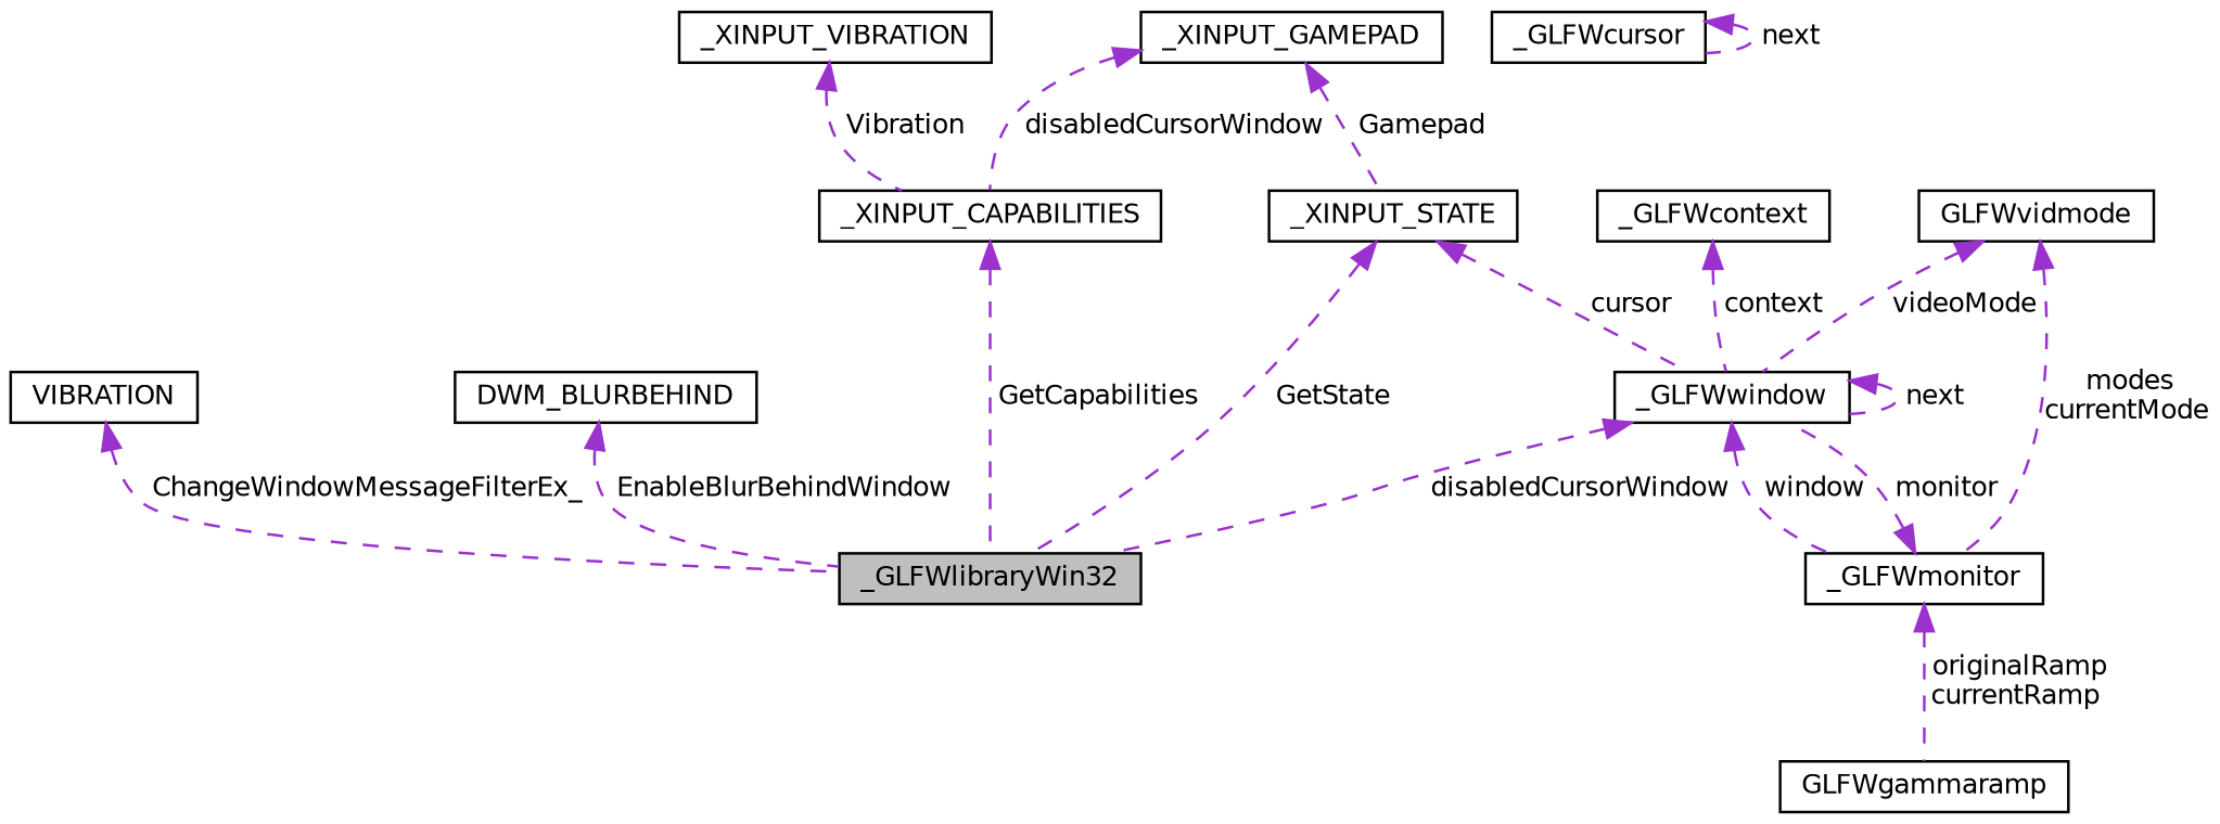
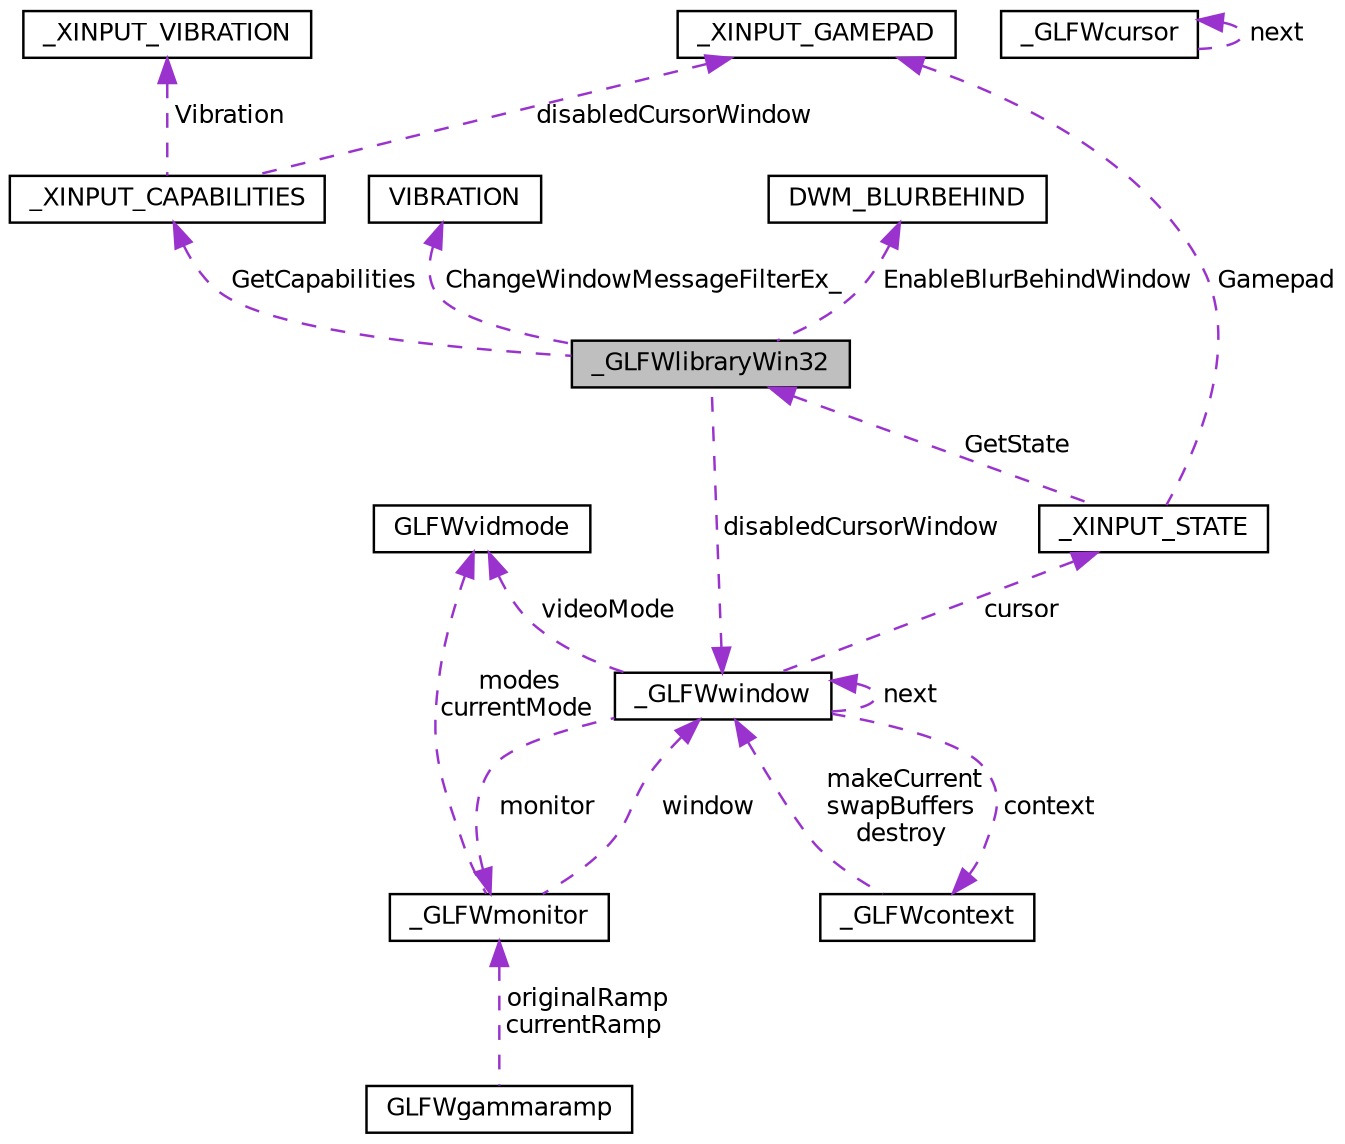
  digraph {
    node [color=black fillcolor=white fontname=Helvetica fontsize=10 shape=record style=filled]
    edge [color=darkorchid3 dir=back fontname=Helvetica fontsize=10 labelfontname=Helvetica labelfontsize=10 style=dashed]
    n1 [fillcolor=grey75 fontcolor=black height=0.2 label=_GLFWlibraryWin32 width=0.4]
    n2 [height=0.2 label=_XINPUT_CAPABILITIES width=0.4]
    n3 [height=0.2 label=_XINPUT_GAMEPAD width=0.4]
    n4 [height=0.2 label=_XINPUT_STATE width=0.4]
    n5 [height=0.2 label=_GLFWwindow width=0.4]
    n6 [height=0.2 label=_XINPUT_VIBRATION width=0.4]
    n7 [height=0.2 label=_GLFWcontext width=0.4]
    n8 [height=0.2 label=_GLFWmonitor width=0.4]
    n9 [height=0.2 label=GLFWgammaramp width=0.4]
    n10 [height=0.2 label=GLFWvidmode width=0.4]
    n11 [height=0.2 label=_GLFWcursor width=0.4]
    n12 [height=0.2 label=VIBRATION width=0.4]
    n13 [height=0.2 label=DWM_BLURBEHIND width=0.4]
    n2 -> n1 [label=" GetCapabilities"]
    n3 -> n2 [label=" disabledCursorWindow"]
    n3 -> n4 [label=" Gamepad"]
-   n4 -> n1 [label=" GetState"]
+   n1 -> n4 [label=" GetState"]
    n4 -> n5 [label=" cursor"]
    n5 -> n1 [label=" disabledCursorWindow"]
    n5 -> n5 [label=" next"]
+   n5 -> n7 [label=" makeCurrent\nswapBuffers\ndestroy"]
    n5 -> n8 [label=" window"]
    n6 -> n2 [label=" Vibration"]
    n7 -> n5 [label=" context"]
    n8 -> n5 [label=" monitor"]
    n8 -> n9 [label=" originalRamp\ncurrentRamp"]
    n10 -> n5 [label=" videoMode"]
    n10 -> n8 [label=" modes\ncurrentMode"]
    n11 -> n11 [label=" next"]
    n12 -> n1 [label=" ChangeWindowMessageFilterEx_"]
    n13 -> n1 [label=" EnableBlurBehindWindow"]
  }
